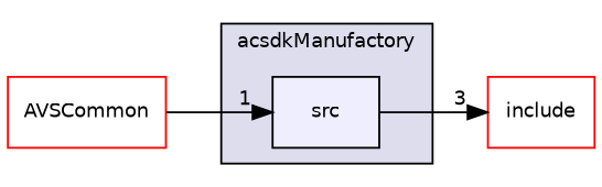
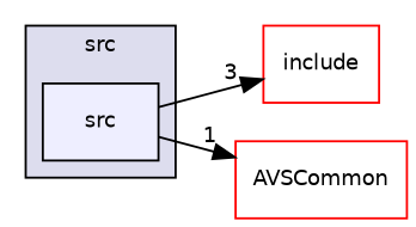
  digraph {
    compound=true
    rankdir=LR
    node [fillcolor=white fontname=Helvetica fontsize=10 shape=box style=filled color=red]
    edge [labeldistance=1.5 labelfontname=Helvetica labelfontsize=10]
    n1 [fillcolor="#eeeeff" label=src pencolor=black color=""]
    n2 [label=include]
    n3 [label=AVSCommon]
    subgraph cluster_1 {
      bgcolor="#ddddee"
      fontname=Helvetica
      fontsize=10
-     label=acsdkManufactory
+     label=src
      pencolor=black
      n1
    }
    n1 -> n2 [headlabel=3]
-   n3 -> n1 [headlabel=1]
+   n1 -> n3 [headlabel=1]
  }
